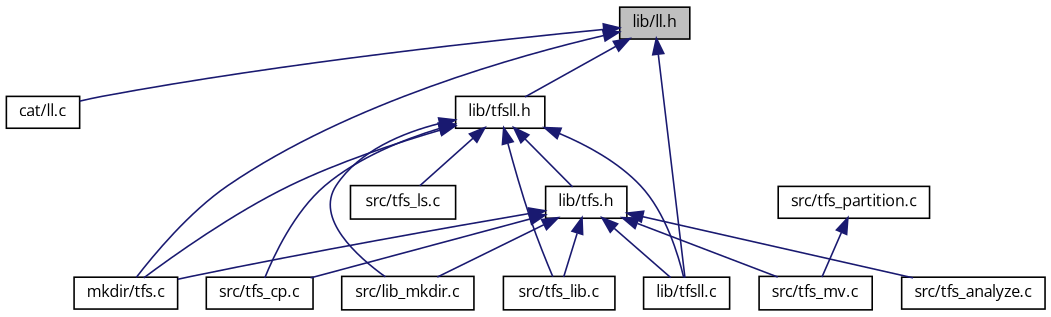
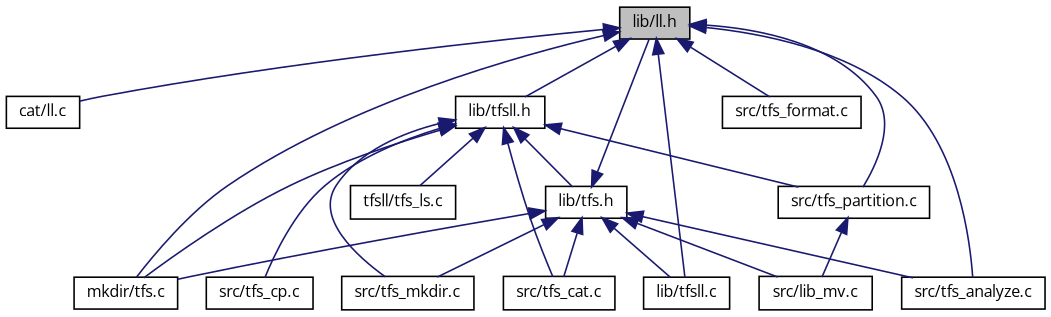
  digraph {
    fontname="Open Sans"
    node [color=black fillcolor=white fontname="Open Sans" fontsize=10 shape=record style=filled]
    edge [color=midnightblue dir=back fontname="Open Sans" fontsize=10 labelfontname=Helvetica labelfontsize=10 style=solid]
    n1 [fillcolor=grey75 fontcolor=black height=0.2 label="lib/ll.h" width=0.4]
    n2 [height=0.2 label="cat/ll.c" width=0.4]
    n3 [height=0.2 label="lib/tfsll.h" width=0.4]
    n4 [height=0.2 label="mkdir/tfs.c" width=0.4]
    n5 [height=0.2 label="lib/tfsll.c" width=0.4]
    n6 [height=0.2 label="src/tfs_analyze.c" width=0.4]
+   n7 [height=0.2 label="src/tfs_format.c" width=0.4]
    n8 [height=0.2 label="src/tfs_partition.c" width=0.4]
    n9 [height=0.2 label="lib/tfs.h" width=0.4]
-   n10 [height=0.2 label="src/tfs_lib.c" width=0.4]
+   n10 [height=0.2 label="src/tfs_cat.c" width=0.4]
    n11 [height=0.2 label="src/tfs_cp.c" width=0.4]
-   n12 [height=0.2 label="src/tfs_ls.c" width=0.4]
-   n13 [height=0.2 label="src/lib_mkdir.c" width=0.4]
-   n14 [height=0.2 label="src/tfs_mv.c" width=0.4]
+   n12 [height=0.2 label="tfsll/tfs_ls.c" width=0.4]
+   n13 [height=0.2 label="src/tfs_mkdir.c" width=0.4]
+   n14 [height=0.2 label="src/lib_mv.c" width=0.4]
    n1 -> n2
    n1 -> n3
    n1 -> n4
    n1 -> n5
+   n1 -> n6
+   n1 -> n7
+   n1 -> n8
    n3 -> n4
-   n3 -> n5
+   n3 -> n8
    n3 -> n9
    n3 -> n10
    n3 -> n11
    n3 -> n12
    n3 -> n13
    n8 -> n14
    n9 -> n4
    n9 -> n5
    n9 -> n6
    n9 -> n10
-   n9 -> n11
+   n9 -> n1
    n9 -> n13
    n9 -> n14
  }
